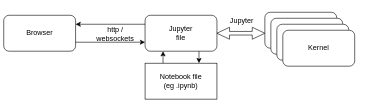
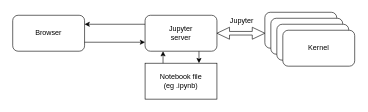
  <mxCell id="0" />
  <mxCell id="1" parent="0" />
- <mxCell id="2" value="Browser" style="rounded=1;whiteSpace=wrap;html=1;" parent="1" vertex="1"><mxGeometry x="5" y="25" width="120" height="60" as="geometry" /></mxCell>
- <mxCell id="3" value="Jupyter&lt;br&gt;file" style="rounded=1;whiteSpace=wrap;html=1;" parent="1" vertex="1"><mxGeometry x="241" y="25" width="120" height="60" as="geometry" /></mxCell>
+ <mxCell id="2" value="Browser" style="rounded=1;whiteSpace=wrap;html=1;" parent="1" vertex="1"><mxGeometry x="20" y="25" width="120" height="60" as="geometry" /></mxCell>
+ <mxCell id="3" value="Jupyter&lt;br&gt;server" style="rounded=1;whiteSpace=wrap;html=1;" parent="1" vertex="1"><mxGeometry x="241" y="25" width="120" height="60" as="geometry" /></mxCell>
  <mxCell id="4" value="Kernel" style="rounded=1;whiteSpace=wrap;html=1;" parent="1" vertex="1"><mxGeometry x="441" y="20" width="120" height="60" as="geometry" /></mxCell>
  <mxCell id="5" value="Kernel" style="rounded=1;whiteSpace=wrap;html=1;" parent="1" vertex="1"><mxGeometry x="451" y="30" width="120" height="60" as="geometry" /></mxCell>
  <mxCell id="6" value="Kernel" style="rounded=1;whiteSpace=wrap;html=1;" parent="1" vertex="1"><mxGeometry x="461" y="40" width="120" height="60" as="geometry" /></mxCell>
  <mxCell id="7" value="Kernel" style="rounded=1;whiteSpace=wrap;html=1;" parent="1" vertex="1"><mxGeometry x="471" y="50" width="120" height="60" as="geometry" /></mxCell>
  <mxCell id="8" value="Notebook file&lt;br&gt;(eg .ipynb)&lt;br&gt;" style="rounded=0;whiteSpace=wrap;html=1;" parent="1" vertex="1"><mxGeometry x="241" y="105" width="120" height="60" as="geometry" /></mxCell>
  <mxCell id="9" value="" style="endArrow=classic;html=1;entryX=0.25;entryY=1;exitX=0.25;exitY=0;" parent="1" source="8" target="3" edge="1"><mxGeometry width="50" height="50" relative="1" as="geometry"><mxPoint x="61" y="265" as="sourcePoint" /><mxPoint x="111" y="215" as="targetPoint" /></mxGeometry></mxCell>
  <mxCell id="10" value="" style="endArrow=classic;html=1;entryX=0.75;entryY=0;exitX=0.75;exitY=1;" parent="1" source="3" target="8" edge="1"><mxGeometry width="50" height="50" relative="1" as="geometry"><mxPoint x="281" y="145" as="sourcePoint" /><mxPoint x="281" y="95" as="targetPoint" /></mxGeometry></mxCell>
  <mxCell id="11" value="" style="endArrow=classic;html=1;exitX=0;exitY=0.25;entryX=1;entryY=0.25;" parent="1" source="3" target="2" edge="1"><mxGeometry width="50" height="50" relative="1" as="geometry"><mxPoint x="200" y="40" as="sourcePoint" /><mxPoint x="70" y="215" as="targetPoint" /></mxGeometry></mxCell>
  <mxCell id="12" value="" style="endArrow=classic;html=1;entryX=0;entryY=0.75;exitX=1;exitY=0.75;" parent="1" source="2" target="3" edge="1"><mxGeometry width="50" height="50" relative="1" as="geometry"><mxPoint x="250" y="155" as="sourcePoint" /><mxPoint x="200" y="70" as="targetPoint" /></mxGeometry></mxCell>
  <mxCell id="13" value="" style="html=1;shadow=0;dashed=0;align=center;verticalAlign=middle;shape=mxgraph.arrows2.twoWayArrow;dy=0.7;dx=21;" parent="1" vertex="1"><mxGeometry x="361" y="45" width="80" height="20" as="geometry" /></mxCell>
- <mxCell id="14" value="http /&lt;br&gt;websockets&lt;br&gt;" style="text;html=1;resizable=0;points=[];autosize=1;align=center;verticalAlign=top;spacingTop=-4;" parent="1" vertex="1"><mxGeometry x="151" y="40" width="80" height="30" as="geometry" /></mxCell>
  <mxCell id="15" value="Jupyter" style="text;html=1;resizable=0;points=[];autosize=1;align=left;verticalAlign=top;spacingTop=-4;" parent="1" vertex="1"><mxGeometry x="381" y="25" width="60" height="20" as="geometry" /></mxCell>
